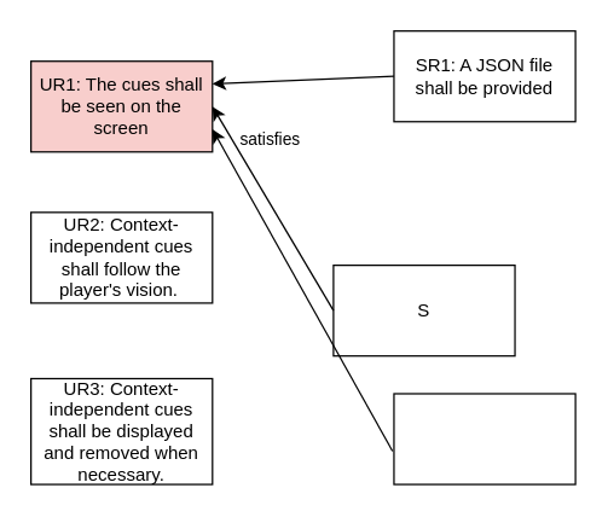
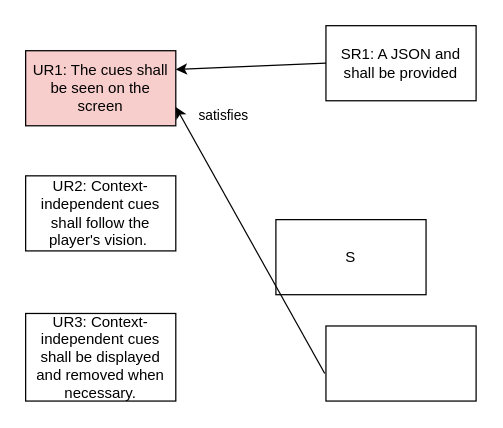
  <mxCell id="0" />
  <mxCell id="1" parent="0" />
  <mxCell id="2" value="UR1: The cues shall be seen on the screen" style="rounded=0;whiteSpace=wrap;html=1;fillColor=#f8cecc;" parent="1" vertex="1"><mxGeometry x="20" y="40" width="120" height="60" as="geometry" /></mxCell>
- <mxCell id="3" value="SR1: A JSON file shall be provided" style="rounded=0;whiteSpace=wrap;html=1;" parent="1" vertex="1"><mxGeometry x="260" y="20" width="120" height="60" as="geometry" /></mxCell>
+ <mxCell id="3" value="SR1: A JSON and shall be provided" style="rounded=0;whiteSpace=wrap;html=1;" parent="1" vertex="1"><mxGeometry x="260" y="20" width="120" height="60" as="geometry" /></mxCell>
  <mxCell id="4" value="S" style="rounded=0;whiteSpace=wrap;html=1;" parent="1" vertex="1"><mxGeometry x="220" y="175" width="120" height="60" as="geometry" /></mxCell>
  <mxCell id="5" value="" style="rounded=0;whiteSpace=wrap;html=1;" parent="1" vertex="1"><mxGeometry x="260" y="260" width="120" height="60" as="geometry" /></mxCell>
  <mxCell id="6" value="" style="endArrow=classic;html=1;exitX=0;exitY=0.5;exitDx=0;exitDy=0;entryX=1;entryY=0.25;entryDx=0;entryDy=0;" parent="1" source="3" target="2" edge="1"><mxGeometry width="50" height="50" relative="1" as="geometry"><mxPoint x="160" y="140" as="sourcePoint" /><mxPoint x="210" y="90" as="targetPoint" /></mxGeometry></mxCell>
  <mxCell id="7" value="satisfies" style="edgeLabel;html=1;align=center;verticalAlign=middle;resizable=0;points=[];" parent="6" vertex="1" connectable="0"><mxGeometry x="0.392" y="4" relative="1" as="geometry"><mxPoint x="1" y="34" as="offset" /></mxGeometry></mxCell>
- <mxCell id="8" value="" style="endArrow=classic;html=1;exitX=0;exitY=0.5;exitDx=0;exitDy=0;entryX=1;entryY=0.5;entryDx=0;entryDy=0;" parent="1" source="4" edge="1" target="2"><mxGeometry width="50" height="50" relative="1" as="geometry"><mxPoint x="180" y="240" as="sourcePoint" /><mxPoint x="140" y="170" as="targetPoint" /></mxGeometry></mxCell>
  <mxCell id="9" value="" style="endArrow=classic;html=1;entryX=1;entryY=0.75;entryDx=0;entryDy=0;exitX=-0.008;exitY=0.633;exitDx=0;exitDy=0;exitPerimeter=0;" parent="1" source="5" target="2" edge="1"><mxGeometry width="50" height="50" relative="1" as="geometry"><mxPoint x="250" y="290" as="sourcePoint" /><mxPoint x="420" y="300" as="targetPoint" /></mxGeometry></mxCell>
  <mxCell id="10" value="UR2: Context-independent cues shall follow the player's vision.&amp;nbsp;" style="rounded=0;whiteSpace=wrap;html=1;" vertex="1" parent="1"><mxGeometry x="20" y="140" width="120" height="60" as="geometry" /></mxCell>
  <mxCell id="11" value="UR3: Context-independent cues shall be displayed and removed when necessary." style="rounded=0;whiteSpace=wrap;html=1;" vertex="1" parent="1"><mxGeometry x="20" y="250" width="120" height="70" as="geometry" /></mxCell>
